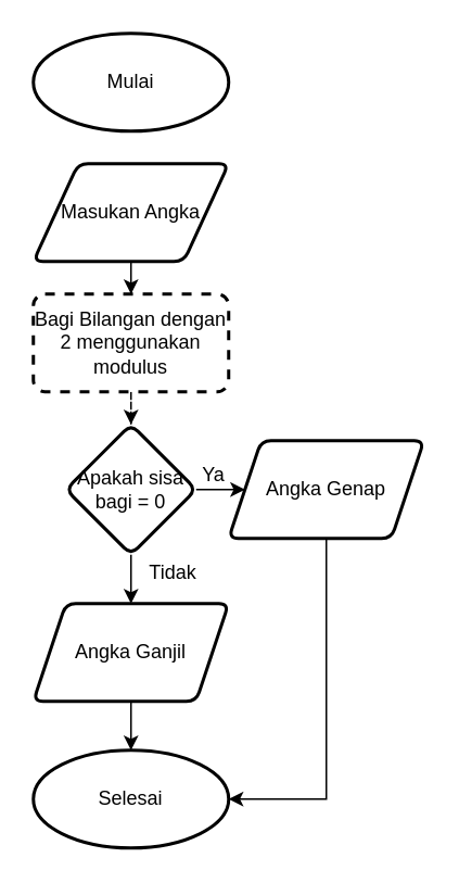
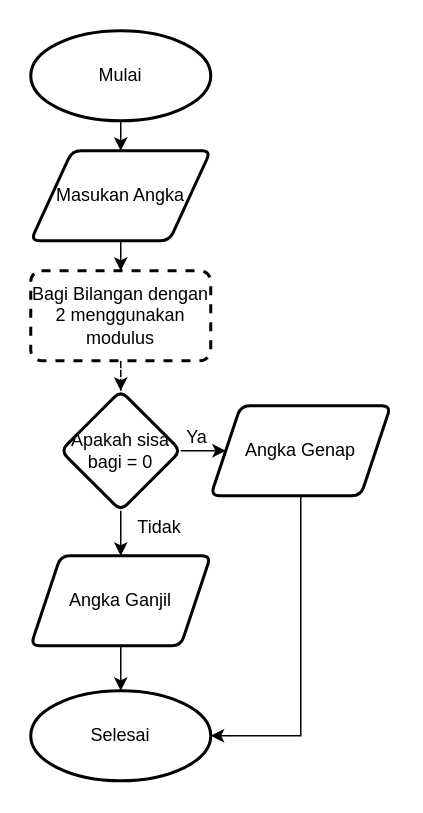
  <mxCell id="0" />
  <mxCell id="1" parent="0" />
+ <mxCell id="2" style="edgeStyle=orthogonalEdgeStyle;rounded=0;orthogonalLoop=1;jettySize=auto;html=1;entryX=0.5;entryY=0;entryDx=0;entryDy=0;exitX=0.5;exitY=1;exitDx=0;exitDy=0;exitPerimeter=0;" parent="1" source="15" target="4" edge="1"><mxGeometry relative="1" as="geometry"><mxPoint x="-75" y="80" as="sourcePoint" /></mxGeometry></mxCell>
  <mxCell id="3" value="" style="edgeStyle=orthogonalEdgeStyle;rounded=0;orthogonalLoop=1;jettySize=auto;html=1;" parent="1" source="4" target="6" edge="1"><mxGeometry relative="1" as="geometry" /></mxCell>
  <mxCell id="4" value="Masukan Angka" style="shape=parallelogram;html=1;strokeWidth=2;perimeter=parallelogramPerimeter;whiteSpace=wrap;rounded=1;arcSize=12;size=0.23;" parent="1" vertex="1"><mxGeometry x="20" y="100" width="120" height="60" as="geometry" /></mxCell>
  <mxCell id="5" value="" style="edgeStyle=orthogonalEdgeStyle;rounded=0;orthogonalLoop=1;jettySize=auto;html=1;dashed=1;" parent="1" source="6" target="9" edge="1"><mxGeometry relative="1" as="geometry" /></mxCell>
  <mxCell id="6" value="Bagi Bilangan dengan 2 menggunakan modulus" style="whiteSpace=wrap;html=1;rounded=1;strokeWidth=2;arcSize=12;dashed=1;" parent="1" vertex="1"><mxGeometry x="20" y="180" width="120" height="60" as="geometry" /></mxCell>
  <mxCell id="7" value="" style="edgeStyle=orthogonalEdgeStyle;rounded=0;orthogonalLoop=1;jettySize=auto;html=1;" parent="1" source="9" target="11" edge="1"><mxGeometry relative="1" as="geometry" /></mxCell>
  <mxCell id="8" value="" style="edgeStyle=orthogonalEdgeStyle;rounded=0;orthogonalLoop=1;jettySize=auto;html=1;" parent="1" source="9" target="13" edge="1"><mxGeometry relative="1" as="geometry" /></mxCell>
  <mxCell id="9" value="Apakah sisa bagi = 0" style="rhombus;whiteSpace=wrap;html=1;rounded=1;strokeWidth=2;arcSize=12;" parent="1" vertex="1"><mxGeometry x="40" y="260" width="80" height="80" as="geometry" /></mxCell>
  <mxCell id="10" style="edgeStyle=orthogonalEdgeStyle;rounded=0;orthogonalLoop=1;jettySize=auto;html=1;entryX=1;entryY=0.5;entryDx=0;entryDy=0;" parent="1" source="11" target="14" edge="1"><mxGeometry relative="1" as="geometry" /></mxCell>
  <mxCell id="11" value="Angka Genap" style="shape=parallelogram;perimeter=parallelogramPerimeter;whiteSpace=wrap;html=1;fixedSize=1;rounded=1;strokeWidth=2;arcSize=12;" parent="1" vertex="1"><mxGeometry x="140" y="270" width="120" height="60" as="geometry" /></mxCell>
  <mxCell id="12" value="" style="edgeStyle=orthogonalEdgeStyle;rounded=0;orthogonalLoop=1;jettySize=auto;html=1;" parent="1" source="13" target="14" edge="1"><mxGeometry relative="1" as="geometry" /></mxCell>
  <mxCell id="13" value="Angka Ganjil" style="shape=parallelogram;perimeter=parallelogramPerimeter;whiteSpace=wrap;html=1;fixedSize=1;rounded=1;strokeWidth=2;arcSize=12;" parent="1" vertex="1"><mxGeometry x="20" y="370" width="120" height="60" as="geometry" /></mxCell>
  <mxCell id="14" value="Selesai" style="ellipse;whiteSpace=wrap;html=1;rounded=1;strokeWidth=2;arcSize=12;" parent="1" vertex="1"><mxGeometry x="20" y="460" width="120" height="60" as="geometry" /></mxCell>
  <mxCell id="15" value="Mulai" style="strokeWidth=2;html=1;shape=mxgraph.flowchart.start_1;whiteSpace=wrap;" parent="1" vertex="1"><mxGeometry x="20" y="20" width="120" height="60" as="geometry" /></mxCell>
  <mxCell id="16" value="Ya" style="text;html=1;strokeColor=none;fillColor=none;align=center;verticalAlign=middle;whiteSpace=wrap;rounded=0;" parent="1" vertex="1"><mxGeometry x="101" y="276" width="60" height="30" as="geometry" /></mxCell>
  <mxCell id="17" value="Tidak" style="text;html=1;strokeColor=none;fillColor=none;align=center;verticalAlign=middle;whiteSpace=wrap;rounded=0;" parent="1" vertex="1"><mxGeometry x="76" y="336" width="60" height="30" as="geometry" /></mxCell>
